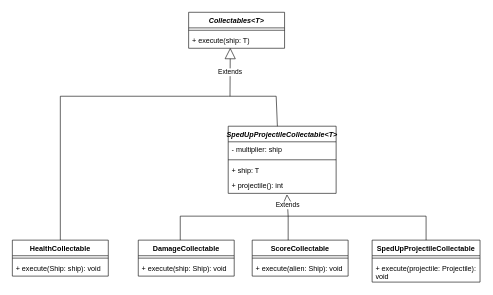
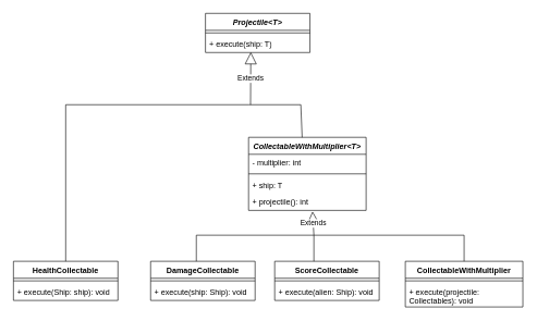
  <mxCell id="0" />
  <mxCell id="1" parent="0" />
- <mxCell id="2" value="&lt;i&gt;Collectables&amp;lt;T&amp;gt;&lt;/i&gt;" style="swimlane;fontStyle=1;align=center;verticalAlign=top;childLayout=stackLayout;horizontal=1;startSize=26;horizontalStack=0;resizeParent=1;resizeParentMax=0;resizeLast=0;collapsible=1;marginBottom=0;whiteSpace=wrap;html=1;" parent="1" vertex="1"><mxGeometry x="314" y="20" width="160" height="60" as="geometry" /></mxCell>
+ <mxCell id="2" value="&lt;i&gt;Projectile&amp;lt;T&amp;gt;&lt;/i&gt;" style="swimlane;fontStyle=1;align=center;verticalAlign=top;childLayout=stackLayout;horizontal=1;startSize=26;horizontalStack=0;resizeParent=1;resizeParentMax=0;resizeLast=0;collapsible=1;marginBottom=0;whiteSpace=wrap;html=1;" parent="1" vertex="1"><mxGeometry x="314" y="20" width="160" height="60" as="geometry" /></mxCell>
  <mxCell id="3" value="" style="line;strokeWidth=1;fillColor=none;align=left;verticalAlign=middle;spacingTop=-1;spacingLeft=3;spacingRight=3;rotatable=0;labelPosition=right;points=[];portConstraint=eastwest;strokeColor=inherit;" parent="2" vertex="1"><mxGeometry y="26" width="160" height="8" as="geometry" /></mxCell>
  <mxCell id="4" value="+ execute(ship: T)" style="text;strokeColor=none;fillColor=none;align=left;verticalAlign=top;spacingLeft=4;spacingRight=4;overflow=hidden;rotatable=0;points=[[0,0.5],[1,0.5]];portConstraint=eastwest;whiteSpace=wrap;html=1;" parent="2" vertex="1"><mxGeometry y="34" width="160" height="26" as="geometry" /></mxCell>
  <mxCell id="5" value="DamageCollectable" style="swimlane;fontStyle=1;align=center;verticalAlign=top;childLayout=stackLayout;horizontal=1;startSize=26;horizontalStack=0;resizeParent=1;resizeParentMax=0;resizeLast=0;collapsible=1;marginBottom=0;whiteSpace=wrap;html=1;" parent="1" vertex="1"><mxGeometry x="230" y="400" width="160" height="60" as="geometry" /></mxCell>
  <mxCell id="6" value="" style="line;strokeWidth=1;fillColor=none;align=left;verticalAlign=middle;spacingTop=-1;spacingLeft=3;spacingRight=3;rotatable=0;labelPosition=right;points=[];portConstraint=eastwest;strokeColor=inherit;" parent="5" vertex="1"><mxGeometry y="26" width="160" height="8" as="geometry" /></mxCell>
  <mxCell id="7" value="+ execute(ship: Ship): void" style="text;strokeColor=none;fillColor=none;align=left;verticalAlign=top;spacingLeft=4;spacingRight=4;overflow=hidden;rotatable=0;points=[[0,0.5],[1,0.5]];portConstraint=eastwest;whiteSpace=wrap;html=1;" parent="5" vertex="1"><mxGeometry y="34" width="160" height="26" as="geometry" /></mxCell>
  <mxCell id="8" value="HealthCollectable" style="swimlane;fontStyle=1;align=center;verticalAlign=top;childLayout=stackLayout;horizontal=1;startSize=26;horizontalStack=0;resizeParent=1;resizeParentMax=0;resizeLast=0;collapsible=1;marginBottom=0;whiteSpace=wrap;html=1;" parent="1" vertex="1"><mxGeometry x="20" y="400" width="160" height="60" as="geometry" /></mxCell>
  <mxCell id="9" value="" style="line;strokeWidth=1;fillColor=none;align=left;verticalAlign=middle;spacingTop=-1;spacingLeft=3;spacingRight=3;rotatable=0;labelPosition=right;points=[];portConstraint=eastwest;strokeColor=inherit;" parent="8" vertex="1"><mxGeometry y="26" width="160" height="8" as="geometry" /></mxCell>
  <mxCell id="10" value="+ execute(Ship: ship): void" style="text;strokeColor=none;fillColor=none;align=left;verticalAlign=top;spacingLeft=4;spacingRight=4;overflow=hidden;rotatable=0;points=[[0,0.5],[1,0.5]];portConstraint=eastwest;whiteSpace=wrap;html=1;" parent="8" vertex="1"><mxGeometry y="34" width="160" height="26" as="geometry" /></mxCell>
  <mxCell id="11" value="ScoreCollectable" style="swimlane;fontStyle=1;align=center;verticalAlign=top;childLayout=stackLayout;horizontal=1;startSize=26;horizontalStack=0;resizeParent=1;resizeParentMax=0;resizeLast=0;collapsible=1;marginBottom=0;whiteSpace=wrap;html=1;" parent="1" vertex="1"><mxGeometry x="420" y="400" width="160" height="60" as="geometry" /></mxCell>
  <mxCell id="12" value="" style="line;strokeWidth=1;fillColor=none;align=left;verticalAlign=middle;spacingTop=-1;spacingLeft=3;spacingRight=3;rotatable=0;labelPosition=right;points=[];portConstraint=eastwest;strokeColor=inherit;" parent="11" vertex="1"><mxGeometry y="26" width="160" height="8" as="geometry" /></mxCell>
  <mxCell id="13" value="+ execute(alien: Ship): void" style="text;strokeColor=none;fillColor=none;align=left;verticalAlign=top;spacingLeft=4;spacingRight=4;overflow=hidden;rotatable=0;points=[[0,0.5],[1,0.5]];portConstraint=eastwest;whiteSpace=wrap;html=1;" parent="11" vertex="1"><mxGeometry y="34" width="160" height="26" as="geometry" /></mxCell>
- <mxCell id="14" value="SpedUpProjectileCollectable" style="swimlane;fontStyle=1;align=center;verticalAlign=top;childLayout=stackLayout;horizontal=1;startSize=26;horizontalStack=0;resizeParent=1;resizeParentMax=0;resizeLast=0;collapsible=1;marginBottom=0;whiteSpace=wrap;html=1;" parent="1" vertex="1"><mxGeometry x="620" y="400" width="180" height="70" as="geometry" /></mxCell>
+ <mxCell id="14" value="CollectableWithMultiplier" style="swimlane;fontStyle=1;align=center;verticalAlign=top;childLayout=stackLayout;horizontal=1;startSize=26;horizontalStack=0;resizeParent=1;resizeParentMax=0;resizeLast=0;collapsible=1;marginBottom=0;whiteSpace=wrap;html=1;" parent="1" vertex="1"><mxGeometry x="620" y="400" width="180" height="70" as="geometry" /></mxCell>
  <mxCell id="15" value="" style="line;strokeWidth=1;fillColor=none;align=left;verticalAlign=middle;spacingTop=-1;spacingLeft=3;spacingRight=3;rotatable=0;labelPosition=right;points=[];portConstraint=eastwest;strokeColor=inherit;" parent="14" vertex="1"><mxGeometry y="26" width="180" height="8" as="geometry" /></mxCell>
- <mxCell id="16" value="+ execute(projectile: Projectile): void" style="text;strokeColor=none;fillColor=none;align=left;verticalAlign=top;spacingLeft=4;spacingRight=4;overflow=hidden;rotatable=0;points=[[0,0.5],[1,0.5]];portConstraint=eastwest;whiteSpace=wrap;html=1;" parent="14" vertex="1"><mxGeometry y="34" width="180" height="36" as="geometry" /></mxCell>
- <mxCell id="17" value="&lt;i&gt;SpedUpProjectileCollectable&amp;lt;T&amp;gt;&lt;/i&gt;" style="swimlane;fontStyle=1;align=center;verticalAlign=top;childLayout=stackLayout;horizontal=1;startSize=26;horizontalStack=0;resizeParent=1;resizeParentMax=0;resizeLast=0;collapsible=1;marginBottom=0;whiteSpace=wrap;html=1;" parent="1" vertex="1"><mxGeometry x="380" y="210" width="180" height="112" as="geometry" /></mxCell>
- <mxCell id="18" value="- multiplier: ship" style="text;strokeColor=none;fillColor=none;align=left;verticalAlign=top;spacingLeft=4;spacingRight=4;overflow=hidden;rotatable=0;points=[[0,0.5],[1,0.5]];portConstraint=eastwest;whiteSpace=wrap;html=1;" parent="17" vertex="1"><mxGeometry y="26" width="180" height="26" as="geometry" /></mxCell>
+ <mxCell id="16" value="+ execute(projectile: Collectables): void" style="text;strokeColor=none;fillColor=none;align=left;verticalAlign=top;spacingLeft=4;spacingRight=4;overflow=hidden;rotatable=0;points=[[0,0.5],[1,0.5]];portConstraint=eastwest;whiteSpace=wrap;html=1;" parent="14" vertex="1"><mxGeometry y="34" width="180" height="36" as="geometry" /></mxCell>
+ <mxCell id="17" value="&lt;i&gt;CollectableWithMultiplier&amp;lt;T&amp;gt;&lt;/i&gt;" style="swimlane;fontStyle=1;align=center;verticalAlign=top;childLayout=stackLayout;horizontal=1;startSize=26;horizontalStack=0;resizeParent=1;resizeParentMax=0;resizeLast=0;collapsible=1;marginBottom=0;whiteSpace=wrap;html=1;" parent="1" vertex="1"><mxGeometry x="380" y="210" width="180" height="112" as="geometry" /></mxCell>
+ <mxCell id="18" value="- multiplier: int" style="text;strokeColor=none;fillColor=none;align=left;verticalAlign=top;spacingLeft=4;spacingRight=4;overflow=hidden;rotatable=0;points=[[0,0.5],[1,0.5]];portConstraint=eastwest;whiteSpace=wrap;html=1;" parent="17" vertex="1"><mxGeometry y="26" width="180" height="26" as="geometry" /></mxCell>
  <mxCell id="19" value="" style="line;strokeWidth=1;fillColor=none;align=left;verticalAlign=middle;spacingTop=-1;spacingLeft=3;spacingRight=3;rotatable=0;labelPosition=right;points=[];portConstraint=eastwest;strokeColor=inherit;" parent="17" vertex="1"><mxGeometry y="52" width="180" height="8" as="geometry" /></mxCell>
  <mxCell id="20" value="+ ship: T" style="text;strokeColor=none;fillColor=none;align=left;verticalAlign=top;spacingLeft=4;spacingRight=4;overflow=hidden;rotatable=0;points=[[0,0.5],[1,0.5]];portConstraint=eastwest;whiteSpace=wrap;html=1;" parent="17" vertex="1"><mxGeometry y="60" width="180" height="26" as="geometry" /></mxCell>
  <mxCell id="21" value="+ projectile(): int" style="text;strokeColor=none;fillColor=none;align=left;verticalAlign=top;spacingLeft=4;spacingRight=4;overflow=hidden;rotatable=0;points=[[0,0.5],[1,0.5]];portConstraint=eastwest;whiteSpace=wrap;html=1;" vertex="1" parent="17"><mxGeometry y="86" width="180" height="26" as="geometry" /></mxCell>
  <mxCell id="22" value="Extends" style="endArrow=block;endSize=16;endFill=0;html=1;rounded=0;entryX=0.434;entryY=0.977;entryDx=0;entryDy=0;entryPerimeter=0;" parent="1" target="4" edge="1"><mxGeometry width="160" relative="1" as="geometry"><mxPoint x="383" y="160" as="sourcePoint" /><mxPoint x="480" y="180" as="targetPoint" /></mxGeometry></mxCell>
  <mxCell id="23" value="" style="endArrow=none;html=1;rounded=0;" parent="1" edge="1"><mxGeometry width="50" height="50" relative="1" as="geometry"><mxPoint x="100" y="160" as="sourcePoint" /><mxPoint x="380" y="160" as="targetPoint" /></mxGeometry></mxCell>
  <mxCell id="24" value="" style="endArrow=none;html=1;rounded=0;" parent="1" edge="1"><mxGeometry width="50" height="50" relative="1" as="geometry"><mxPoint x="380" y="160" as="sourcePoint" /><mxPoint x="460" y="160" as="targetPoint" /></mxGeometry></mxCell>
  <mxCell id="25" value="" style="endArrow=none;html=1;rounded=0;" parent="1" edge="1"><mxGeometry width="50" height="50" relative="1" as="geometry"><mxPoint x="462" y="210" as="sourcePoint" /><mxPoint x="460" y="160" as="targetPoint" /></mxGeometry></mxCell>
  <mxCell id="26" value="" style="endArrow=none;html=1;rounded=0;exitX=0.5;exitY=0;exitDx=0;exitDy=0;" parent="1" source="8" edge="1"><mxGeometry width="50" height="50" relative="1" as="geometry"><mxPoint x="100" y="340" as="sourcePoint" /><mxPoint x="100" y="160" as="targetPoint" /></mxGeometry></mxCell>
  <mxCell id="27" value="" style="endArrow=none;html=1;rounded=0;" parent="1" edge="1"><mxGeometry width="50" height="50" relative="1" as="geometry"><mxPoint x="300" y="360" as="sourcePoint" /><mxPoint x="480" y="360" as="targetPoint" /></mxGeometry></mxCell>
  <mxCell id="28" value="" style="endArrow=none;html=1;rounded=0;" parent="1" edge="1"><mxGeometry width="50" height="50" relative="1" as="geometry"><mxPoint x="300" y="400" as="sourcePoint" /><mxPoint x="300" y="360" as="targetPoint" /></mxGeometry></mxCell>
  <mxCell id="29" value="" style="endArrow=none;html=1;rounded=0;exitX=0.375;exitY=0;exitDx=0;exitDy=0;exitPerimeter=0;" parent="1" source="11" edge="1"><mxGeometry width="50" height="50" relative="1" as="geometry"><mxPoint x="430" y="410" as="sourcePoint" /><mxPoint x="480" y="360" as="targetPoint" /></mxGeometry></mxCell>
  <mxCell id="30" value="" style="endArrow=none;html=1;rounded=0;" parent="1" edge="1"><mxGeometry width="50" height="50" relative="1" as="geometry"><mxPoint x="480" y="360" as="sourcePoint" /><mxPoint x="710" y="360" as="targetPoint" /></mxGeometry></mxCell>
  <mxCell id="31" value="" style="endArrow=none;html=1;rounded=0;entryX=0.5;entryY=0;entryDx=0;entryDy=0;" parent="1" target="14" edge="1"><mxGeometry width="50" height="50" relative="1" as="geometry"><mxPoint x="710" y="360" as="sourcePoint" /><mxPoint x="430" y="290" as="targetPoint" /></mxGeometry></mxCell>
  <mxCell id="32" value="Extends" style="endArrow=block;endSize=16;endFill=0;html=1;rounded=0;entryX=0.544;entryY=1.062;entryDx=0;entryDy=0;entryPerimeter=0;" edge="1" parent="1" target="21"><mxGeometry width="160" relative="1" as="geometry"><mxPoint x="480" y="360" as="sourcePoint" /><mxPoint x="530" y="290" as="targetPoint" /></mxGeometry></mxCell>
